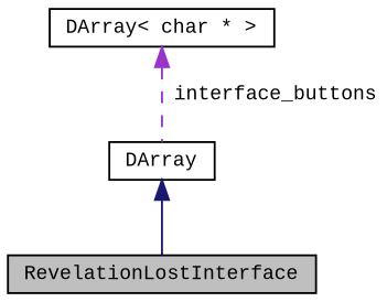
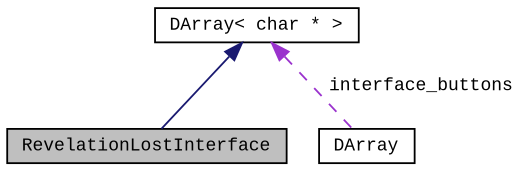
  digraph {
    fontname="Liberation Mono"
    node [color=black fillcolor=white fontname="Liberation Mono" fontsize=10 shape=record style=filled]
    edge [dir=back fontname="Liberation Mono" fontsize=10 labelfontname=Helvetica labelfontsize=10]
    n1 [fillcolor=grey75 fontcolor=black height=0.2 label=RevelationLostInterface width=0.4]
    n2 [height=0.2 label=DArray width=0.4]
    n3 [height=0.2 label="DArray\< char * \>" width=0.4]
-   n2 -> n1 [color=midnightblue style=solid]
+   n3 -> n1 [color=midnightblue style=solid]
    n3 -> n2 [color=darkorchid3 label=" interface_buttons" style=dashed]
  }
